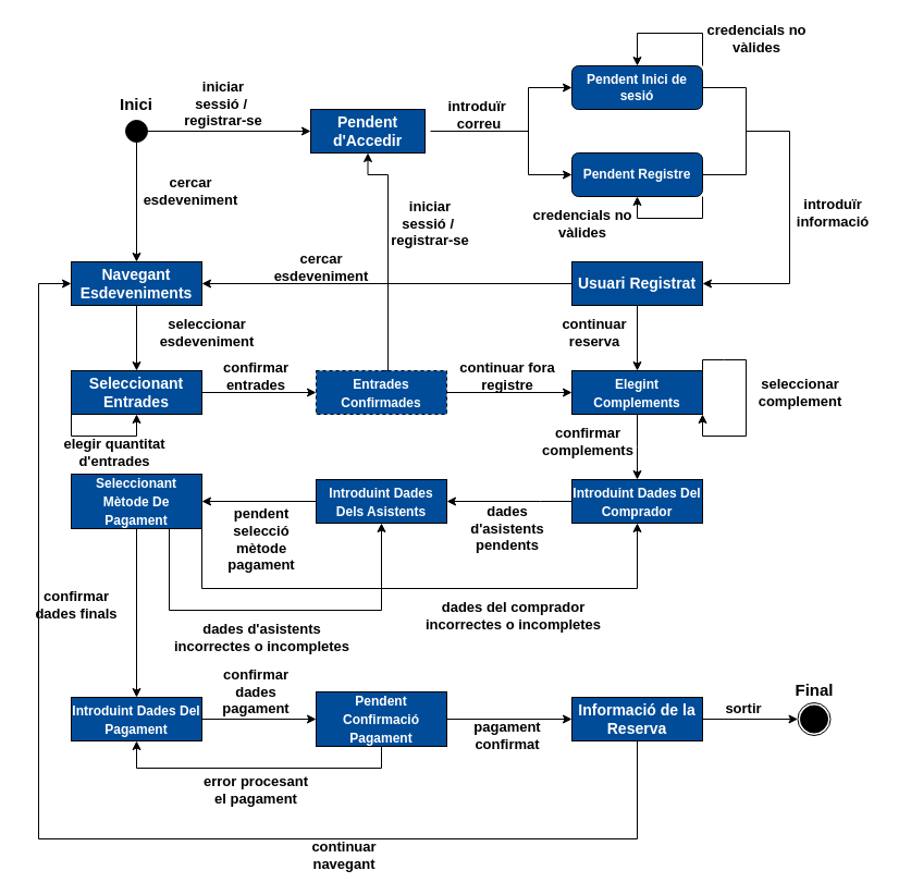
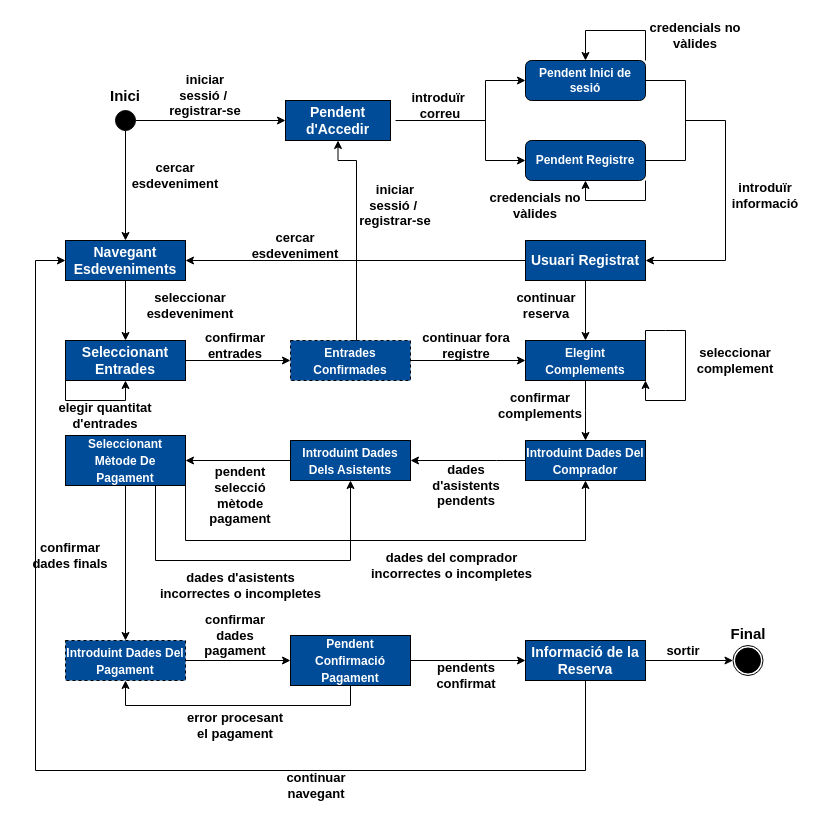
  <mxCell id="0" />
  <mxCell id="1" parent="0" />
  <mxCell id="2" style="edgeStyle=orthogonalEdgeStyle;rounded=0;orthogonalLoop=1;jettySize=auto;html=1;exitX=1;exitY=0.5;exitDx=0;exitDy=0;entryX=0;entryY=0.5;entryDx=0;entryDy=0;" parent="1" source="4" target="9" edge="1"><mxGeometry relative="1" as="geometry" /></mxCell>
  <mxCell id="3" style="edgeStyle=orthogonalEdgeStyle;rounded=0;orthogonalLoop=1;jettySize=auto;html=1;exitX=0.5;exitY=1;exitDx=0;exitDy=0;" parent="1" source="4" target="7" edge="1"><mxGeometry relative="1" as="geometry" /></mxCell>
  <mxCell id="4" value="" style="ellipse;whiteSpace=wrap;html=1;aspect=fixed;fillColor=#000000;" parent="1" vertex="1"><mxGeometry x="115" y="110" width="20" height="20" as="geometry" /></mxCell>
  <mxCell id="5" value="Inici" style="text;html=1;align=center;verticalAlign=middle;whiteSpace=wrap;rounded=0;fontStyle=1;fontSize=15;" parent="1" vertex="1"><mxGeometry x="95" y="80" width="60" height="30" as="geometry" /></mxCell>
  <mxCell id="6" value="cercar esdeveniment" style="text;html=1;align=center;verticalAlign=middle;whiteSpace=wrap;rounded=0;fontStyle=1;fontSize=13;" parent="1" vertex="1"><mxGeometry x="125" y="160" width="100" height="30" as="geometry" /></mxCell>
  <mxCell id="7" value="Navegant Esdeveniments" style="rounded=0;whiteSpace=wrap;html=1;fontColor=#FFFFFF;fillColor=#004C99;fontStyle=1;fontSize=14;" parent="1" vertex="1"><mxGeometry x="65" y="240" width="120" height="40" as="geometry" /></mxCell>
  <mxCell id="8" value="iniciar&lt;div&gt;sessió /&amp;nbsp;&lt;/div&gt;&lt;div&gt;registrar-se&lt;/div&gt;" style="text;html=1;align=center;verticalAlign=middle;whiteSpace=wrap;rounded=0;fontStyle=1;fontSize=13;" parent="1" vertex="1"><mxGeometry x="155" y="80" width="100" height="30" as="geometry" /></mxCell>
  <mxCell id="9" value="Pendent d'Accedir" style="rounded=0;whiteSpace=wrap;html=1;fontColor=#FFFFFF;fillColor=#004C99;fontStyle=1;fontSize=14;" parent="1" vertex="1"><mxGeometry x="285" y="100" width="105" height="40" as="geometry" /></mxCell>
  <mxCell id="10" value="introduïr&amp;nbsp;&lt;div&gt;correu&lt;/div&gt;" style="text;html=1;align=center;verticalAlign=middle;whiteSpace=wrap;rounded=0;fontStyle=1;fontSize=13;" parent="1" vertex="1"><mxGeometry x="390" y="90" width="100" height="30" as="geometry" /></mxCell>
  <mxCell id="11" value="&lt;b&gt;Pendent Inici de sesió&lt;/b&gt;" style="rounded=1;whiteSpace=wrap;html=1;fillColor=#004C99;fontColor=#FFFFFF;" parent="1" vertex="1"><mxGeometry x="525" y="60" width="120" height="40" as="geometry" /></mxCell>
  <mxCell id="12" value="&lt;b&gt;Pendent Registre&lt;/b&gt;" style="rounded=1;whiteSpace=wrap;html=1;fillColor=#004C99;fontColor=#FFFFFF;" parent="1" vertex="1"><mxGeometry x="525" y="140" width="120" height="40" as="geometry" /></mxCell>
  <mxCell id="13" value="" style="endArrow=classic;html=1;rounded=0;entryX=0;entryY=0.5;entryDx=0;entryDy=0;" parent="1" target="11" edge="1"><mxGeometry width="50" height="50" relative="1" as="geometry"><mxPoint x="485" y="80" as="sourcePoint" /><mxPoint x="485" y="190" as="targetPoint" /></mxGeometry></mxCell>
  <mxCell id="14" value="" style="endArrow=classic;html=1;rounded=0;entryX=0;entryY=0.5;entryDx=0;entryDy=0;" parent="1" target="12" edge="1"><mxGeometry width="50" height="50" relative="1" as="geometry"><mxPoint x="485" y="160" as="sourcePoint" /><mxPoint x="295" y="260" as="targetPoint" /></mxGeometry></mxCell>
  <mxCell id="15" value="" style="endArrow=classic;html=1;rounded=0;entryX=1;entryY=0.5;entryDx=0;entryDy=0;" parent="1" target="19" edge="1"><mxGeometry width="50" height="50" relative="1" as="geometry"><mxPoint x="685" y="120" as="sourcePoint" /><mxPoint x="725" y="200" as="targetPoint" /><Array as="points"><mxPoint x="725" y="120" /><mxPoint x="725" y="260" /></Array></mxGeometry></mxCell>
  <mxCell id="16" value="introduïr informació" style="text;html=1;align=center;verticalAlign=middle;whiteSpace=wrap;rounded=0;fontStyle=1;fontSize=13;" parent="1" vertex="1"><mxGeometry x="715" y="180" width="100" height="30" as="geometry" /></mxCell>
  <mxCell id="17" style="edgeStyle=orthogonalEdgeStyle;rounded=0;orthogonalLoop=1;jettySize=auto;html=1;exitX=0;exitY=0.5;exitDx=0;exitDy=0;entryX=1;entryY=0.5;entryDx=0;entryDy=0;" parent="1" source="19" target="7" edge="1"><mxGeometry relative="1" as="geometry"><mxPoint x="226" y="230" as="targetPoint" /></mxGeometry></mxCell>
  <mxCell id="18" style="edgeStyle=orthogonalEdgeStyle;rounded=0;orthogonalLoop=1;jettySize=auto;html=1;exitX=0.5;exitY=1;exitDx=0;exitDy=0;" parent="1" source="19" target="35" edge="1"><mxGeometry relative="1" as="geometry" /></mxCell>
  <mxCell id="19" value="Usuari Registrat" style="rounded=0;whiteSpace=wrap;html=1;fontColor=#FFFFFF;fillColor=#004C99;fontStyle=1;fontSize=14;" parent="1" vertex="1"><mxGeometry x="525" y="240" width="120" height="40" as="geometry" /></mxCell>
  <mxCell id="20" value="cercar esdeveniment" style="text;html=1;align=center;verticalAlign=middle;whiteSpace=wrap;rounded=0;fontStyle=1;fontSize=13;" parent="1" vertex="1"><mxGeometry x="245" y="230" width="100" height="30" as="geometry" /></mxCell>
  <mxCell id="21" value="" style="endArrow=classic;html=1;rounded=0;entryX=0.5;entryY=0;entryDx=0;entryDy=0;exitX=0.5;exitY=1;exitDx=0;exitDy=0;" parent="1" source="7" target="22" edge="1"><mxGeometry width="50" height="50" relative="1" as="geometry"><mxPoint x="125" y="280" as="sourcePoint" /><mxPoint x="245" y="320" as="targetPoint" /></mxGeometry></mxCell>
  <mxCell id="22" value="Seleccionant Entrades" style="rounded=0;whiteSpace=wrap;html=1;fontColor=#FFFFFF;fillColor=#004C99;fontStyle=1;fontSize=14;" parent="1" vertex="1"><mxGeometry x="65" y="340" width="120" height="40" as="geometry" /></mxCell>
  <mxCell id="23" value="seleccionar esdeveniment" style="text;html=1;align=center;verticalAlign=middle;whiteSpace=wrap;rounded=0;fontStyle=1;fontSize=13;" parent="1" vertex="1"><mxGeometry x="140" y="290" width="100" height="30" as="geometry" /></mxCell>
  <mxCell id="24" style="edgeStyle=orthogonalEdgeStyle;rounded=0;orthogonalLoop=1;jettySize=auto;html=1;exitX=1;exitY=0.5;exitDx=0;exitDy=0;entryX=0;entryY=0.5;entryDx=0;entryDy=0;" parent="1" source="26" target="35" edge="1"><mxGeometry relative="1" as="geometry" /></mxCell>
  <mxCell id="25" style="edgeStyle=orthogonalEdgeStyle;rounded=0;orthogonalLoop=1;jettySize=auto;html=1;entryX=0.5;entryY=1;entryDx=0;entryDy=0;exitX=0.5;exitY=0;exitDx=0;exitDy=0;" parent="1" source="26" target="9" edge="1"><mxGeometry relative="1" as="geometry"><mxPoint x="306" y="360" as="sourcePoint" /><Array as="points"><mxPoint x="356" y="340" /><mxPoint x="356" y="160" /><mxPoint x="338" y="160" /></Array></mxGeometry></mxCell>
  <mxCell id="26" value="&lt;font style=&quot;font-size: 12px;&quot;&gt;Entrades Confirmades&lt;/font&gt;" style="rounded=0;whiteSpace=wrap;html=1;fontColor=#FFFFFF;fillColor=#004C99;fontStyle=1;fontSize=14;dashed=1;" parent="1" vertex="1"><mxGeometry x="290" y="340" width="120" height="40" as="geometry" /></mxCell>
  <mxCell id="27" value="" style="endArrow=classic;html=1;rounded=0;entryX=0;entryY=0.5;entryDx=0;entryDy=0;exitX=1;exitY=0.5;exitDx=0;exitDy=0;" parent="1" source="22" target="26" edge="1"><mxGeometry width="50" height="50" relative="1" as="geometry"><mxPoint x="425" y="360" as="sourcePoint" /><mxPoint x="485" y="330" as="targetPoint" /></mxGeometry></mxCell>
  <mxCell id="28" value="confirmar entrades" style="text;html=1;align=center;verticalAlign=middle;whiteSpace=wrap;rounded=0;fontStyle=1;fontSize=13;" parent="1" vertex="1"><mxGeometry x="185" y="330" width="100" height="30" as="geometry" /></mxCell>
  <mxCell id="29" value="" style="endArrow=none;html=1;rounded=0;exitX=1.048;exitY=0.5;exitDx=0;exitDy=0;exitPerimeter=0;" parent="1" source="9" edge="1"><mxGeometry width="50" height="50" relative="1" as="geometry"><mxPoint x="455" y="170" as="sourcePoint" /><mxPoint x="485" y="120" as="targetPoint" /></mxGeometry></mxCell>
  <mxCell id="30" value="" style="endArrow=none;html=1;rounded=0;" parent="1" edge="1"><mxGeometry width="50" height="50" relative="1" as="geometry"><mxPoint x="485" y="160" as="sourcePoint" /><mxPoint x="485" y="80" as="targetPoint" /></mxGeometry></mxCell>
  <mxCell id="31" value="" style="endArrow=none;html=1;rounded=0;" parent="1" edge="1"><mxGeometry width="50" height="50" relative="1" as="geometry"><mxPoint x="685" y="160" as="sourcePoint" /><mxPoint x="685" y="80" as="targetPoint" /></mxGeometry></mxCell>
  <mxCell id="32" value="" style="endArrow=none;html=1;rounded=0;entryX=1;entryY=0.5;entryDx=0;entryDy=0;" parent="1" target="11" edge="1"><mxGeometry width="50" height="50" relative="1" as="geometry"><mxPoint x="685" y="80" as="sourcePoint" /><mxPoint x="505" y="120" as="targetPoint" /></mxGeometry></mxCell>
  <mxCell id="33" value="" style="endArrow=none;html=1;rounded=0;exitX=1;exitY=0.5;exitDx=0;exitDy=0;" parent="1" source="12" edge="1"><mxGeometry width="50" height="50" relative="1" as="geometry"><mxPoint x="455" y="170" as="sourcePoint" /><mxPoint x="685" y="160" as="targetPoint" /></mxGeometry></mxCell>
  <mxCell id="34" style="edgeStyle=orthogonalEdgeStyle;rounded=0;orthogonalLoop=1;jettySize=auto;html=1;exitX=0.5;exitY=1;exitDx=0;exitDy=0;entryX=0.5;entryY=0;entryDx=0;entryDy=0;" parent="1" source="35" edge="1"><mxGeometry relative="1" as="geometry"><mxPoint x="585" y="440" as="targetPoint" /></mxGeometry></mxCell>
  <mxCell id="35" value="&lt;font style=&quot;font-size: 12px;&quot;&gt;Elegint Complements&lt;/font&gt;" style="rounded=0;whiteSpace=wrap;html=1;fontColor=#FFFFFF;fillColor=#004C99;fontStyle=1;fontSize=14;" parent="1" vertex="1"><mxGeometry x="525" y="340" width="120" height="40" as="geometry" /></mxCell>
  <mxCell id="36" value="continuar reserva" style="text;html=1;align=center;verticalAlign=middle;whiteSpace=wrap;rounded=0;fontStyle=1;fontSize=13;" parent="1" vertex="1"><mxGeometry x="496" y="290" width="100" height="30" as="geometry" /></mxCell>
  <mxCell id="37" value="credencials no vàlides" style="text;html=1;align=center;verticalAlign=middle;whiteSpace=wrap;rounded=0;fontStyle=1;fontSize=13;" parent="1" vertex="1"><mxGeometry x="485" y="190" width="100" height="30" as="geometry" /></mxCell>
  <mxCell id="38" style="edgeStyle=orthogonalEdgeStyle;rounded=0;orthogonalLoop=1;jettySize=auto;html=1;exitX=1;exitY=0;exitDx=0;exitDy=0;entryX=0.5;entryY=0;entryDx=0;entryDy=0;" parent="1" source="11" target="11" edge="1"><mxGeometry relative="1" as="geometry"><Array as="points"><mxPoint x="645" y="30" /><mxPoint x="585" y="30" /></Array></mxGeometry></mxCell>
  <mxCell id="39" style="edgeStyle=orthogonalEdgeStyle;rounded=0;orthogonalLoop=1;jettySize=auto;html=1;exitX=1;exitY=1;exitDx=0;exitDy=0;entryX=0.5;entryY=1;entryDx=0;entryDy=0;" parent="1" source="12" target="12" edge="1"><mxGeometry relative="1" as="geometry" /></mxCell>
  <mxCell id="40" value="credencials no vàlides" style="text;html=1;align=center;verticalAlign=middle;whiteSpace=wrap;rounded=0;fontStyle=1;fontSize=13;" parent="1" vertex="1"><mxGeometry x="645" y="20" width="100" height="30" as="geometry" /></mxCell>
  <mxCell id="41" value="continuar fora registre" style="text;html=1;align=center;verticalAlign=middle;whiteSpace=wrap;rounded=0;fontStyle=1;fontSize=13;" parent="1" vertex="1"><mxGeometry x="416" y="330" width="100" height="30" as="geometry" /></mxCell>
  <mxCell id="42" value="iniciar&lt;div&gt;sessió /&amp;nbsp;&lt;/div&gt;&lt;div&gt;registrar-se&lt;/div&gt;" style="text;html=1;align=center;verticalAlign=middle;whiteSpace=wrap;rounded=0;fontStyle=1;fontSize=13;" parent="1" vertex="1"><mxGeometry x="345" y="190" width="100" height="30" as="geometry" /></mxCell>
  <mxCell id="43" style="edgeStyle=orthogonalEdgeStyle;rounded=0;orthogonalLoop=1;jettySize=auto;html=1;exitX=1;exitY=0;exitDx=0;exitDy=0;entryX=1;entryY=1;entryDx=0;entryDy=0;" parent="1" source="35" target="35" edge="1"><mxGeometry relative="1" as="geometry"><Array as="points"><mxPoint x="665" y="330" /><mxPoint x="685" y="330" /><mxPoint x="685" y="400" /><mxPoint x="665" y="400" /></Array></mxGeometry></mxCell>
  <mxCell id="44" value="seleccionar complement" style="text;html=1;align=center;verticalAlign=middle;whiteSpace=wrap;rounded=0;fontStyle=1;fontSize=13;" parent="1" vertex="1"><mxGeometry x="685" y="345" width="100" height="30" as="geometry" /></mxCell>
  <mxCell id="45" style="edgeStyle=orthogonalEdgeStyle;rounded=0;orthogonalLoop=1;jettySize=auto;html=1;exitX=0;exitY=1;exitDx=0;exitDy=0;entryX=0.5;entryY=1;entryDx=0;entryDy=0;" parent="1" source="22" target="22" edge="1"><mxGeometry relative="1" as="geometry" /></mxCell>
  <mxCell id="46" value="elegir quantitat d'entrades" style="text;html=1;align=center;verticalAlign=middle;whiteSpace=wrap;rounded=0;fontStyle=1;fontSize=13;" parent="1" vertex="1"><mxGeometry x="55" y="400" width="100" height="30" as="geometry" /></mxCell>
  <mxCell id="47" value="confirmar complements" style="text;html=1;align=center;verticalAlign=middle;whiteSpace=wrap;rounded=0;fontStyle=1;fontSize=13;" parent="1" vertex="1"><mxGeometry x="490" y="390" width="100" height="30" as="geometry" /></mxCell>
  <mxCell id="48" style="edgeStyle=orthogonalEdgeStyle;rounded=0;orthogonalLoop=1;jettySize=auto;html=1;exitX=0;exitY=0.5;exitDx=0;exitDy=0;" edge="1" parent="1" source="49" target="51"><mxGeometry relative="1" as="geometry"><Array as="points"><mxPoint x="496" y="460" /><mxPoint x="496" y="460" /></Array></mxGeometry></mxCell>
  <mxCell id="49" value="&lt;font style=&quot;font-size: 12px;&quot;&gt;Introduint Dades Del Comprador&lt;/font&gt;" style="rounded=0;whiteSpace=wrap;html=1;fontColor=#FFFFFF;fillColor=#004C99;fontStyle=1;fontSize=14;" vertex="1" parent="1"><mxGeometry x="525" y="440" width="120" height="40" as="geometry" /></mxCell>
  <mxCell id="50" style="edgeStyle=orthogonalEdgeStyle;rounded=0;orthogonalLoop=1;jettySize=auto;html=1;exitX=0;exitY=0.5;exitDx=0;exitDy=0;entryX=1;entryY=0.5;entryDx=0;entryDy=0;" edge="1" parent="1" source="51" target="56"><mxGeometry relative="1" as="geometry" /></mxCell>
  <mxCell id="51" value="&lt;font style=&quot;font-size: 12px;&quot;&gt;Introduint Dades Dels Asistents&lt;/font&gt;" style="rounded=0;whiteSpace=wrap;html=1;fontColor=#FFFFFF;fillColor=#004C99;fontStyle=1;fontSize=14;" vertex="1" parent="1"><mxGeometry x="290" y="440" width="120" height="40" as="geometry" /></mxCell>
  <mxCell id="52" value="dades d'asistents pendents" style="text;html=1;align=center;verticalAlign=middle;whiteSpace=wrap;rounded=0;fontStyle=1;fontSize=13;" vertex="1" parent="1"><mxGeometry x="416" y="470" width="100" height="30" as="geometry" /></mxCell>
  <mxCell id="53" style="edgeStyle=orthogonalEdgeStyle;rounded=0;orthogonalLoop=1;jettySize=auto;html=1;exitX=1;exitY=1;exitDx=0;exitDy=0;entryX=0.5;entryY=1;entryDx=0;entryDy=0;" edge="1" parent="1" source="56" target="49"><mxGeometry relative="1" as="geometry"><Array as="points"><mxPoint x="185" y="540" /><mxPoint x="585" y="540" /></Array></mxGeometry></mxCell>
  <mxCell id="54" style="edgeStyle=orthogonalEdgeStyle;rounded=0;orthogonalLoop=1;jettySize=auto;html=1;exitX=0.75;exitY=1;exitDx=0;exitDy=0;entryX=0.5;entryY=1;entryDx=0;entryDy=0;" edge="1" parent="1" source="56" target="51"><mxGeometry relative="1" as="geometry"><Array as="points"><mxPoint x="155" y="560" /><mxPoint x="350" y="560" /></Array></mxGeometry></mxCell>
  <mxCell id="55" style="edgeStyle=orthogonalEdgeStyle;rounded=0;orthogonalLoop=1;jettySize=auto;html=1;exitX=0.5;exitY=1;exitDx=0;exitDy=0;" edge="1" parent="1" source="56" target="61"><mxGeometry relative="1" as="geometry" /></mxCell>
  <mxCell id="56" value="&lt;font style=&quot;font-size: 12px;&quot;&gt;Seleccionant Mètode De Pagament&lt;/font&gt;" style="rounded=0;whiteSpace=wrap;html=1;fontColor=#FFFFFF;fillColor=#004C99;fontStyle=1;fontSize=14;" vertex="1" parent="1"><mxGeometry x="65" y="435" width="120" height="50" as="geometry" /></mxCell>
  <mxCell id="57" value="pendent selecció mètode pagament" style="text;html=1;align=center;verticalAlign=middle;whiteSpace=wrap;rounded=0;fontStyle=1;fontSize=13;" vertex="1" parent="1"><mxGeometry x="190" y="480" width="100" height="30" as="geometry" /></mxCell>
  <mxCell id="58" value="dades d'asistents incorrectes o incompletes" style="text;html=1;align=center;verticalAlign=middle;whiteSpace=wrap;rounded=0;fontStyle=1;fontSize=13;" vertex="1" parent="1"><mxGeometry x="155" y="570" width="171" height="30" as="geometry" /></mxCell>
- <mxCell id="59" value="dades del comprador incorrectes o incompletes" style="text;html=1;align=center;verticalAlign=middle;whiteSpace=wrap;rounded=0;fontStyle=1;fontSize=13;" vertex="1" parent="1"><mxGeometry x="386" y="550" width="171" height="30" as="geometry" /></mxCell>
+ <mxCell id="59" value="dades del comprador incorrectes o incompletes" style="text;html=1;align=center;verticalAlign=middle;whiteSpace=wrap;rounded=0;fontStyle=1;fontSize=13;" vertex="1" parent="1"><mxGeometry x="366" y="550" width="171" height="30" as="geometry" /></mxCell>
  <mxCell id="60" style="edgeStyle=orthogonalEdgeStyle;rounded=0;orthogonalLoop=1;jettySize=auto;html=1;exitX=1;exitY=0.5;exitDx=0;exitDy=0;entryX=0;entryY=0.5;entryDx=0;entryDy=0;" edge="1" parent="1" source="61" target="66"><mxGeometry relative="1" as="geometry" /></mxCell>
- <mxCell id="61" value="&lt;font style=&quot;font-size: 12px;&quot;&gt;Introduint Dades Del Pagament&lt;/font&gt;" style="rounded=0;whiteSpace=wrap;html=1;fontColor=#FFFFFF;fillColor=#004C99;fontStyle=1;fontSize=14;" vertex="1" parent="1"><mxGeometry x="65" y="640" width="120" height="40" as="geometry" /></mxCell>
+ <mxCell id="61" value="&lt;font style=&quot;font-size: 12px;&quot;&gt;Introduint Dades Del Pagament&lt;/font&gt;" style="rounded=0;whiteSpace=wrap;html=1;fontColor=#FFFFFF;fillColor=#004C99;fontStyle=1;fontSize=14;dashed=1;" vertex="1" parent="1"><mxGeometry x="65" y="640" width="120" height="40" as="geometry" /></mxCell>
  <mxCell id="62" value="confirmar dades finals" style="text;html=1;align=center;verticalAlign=middle;whiteSpace=wrap;rounded=0;fontStyle=1;fontSize=13;" vertex="1" parent="1"><mxGeometry x="20" y="540" width="100" height="30" as="geometry" /></mxCell>
  <mxCell id="63" value="error procesant el pagament" style="text;html=1;align=center;verticalAlign=middle;whiteSpace=wrap;rounded=0;fontStyle=1;fontSize=13;" vertex="1" parent="1"><mxGeometry x="185" y="710" width="100" height="30" as="geometry" /></mxCell>
  <mxCell id="64" style="edgeStyle=orthogonalEdgeStyle;rounded=0;orthogonalLoop=1;jettySize=auto;html=1;exitX=0.5;exitY=1;exitDx=0;exitDy=0;entryX=0.5;entryY=1;entryDx=0;entryDy=0;" edge="1" parent="1" source="66" target="61"><mxGeometry relative="1" as="geometry" /></mxCell>
  <mxCell id="65" style="edgeStyle=orthogonalEdgeStyle;rounded=0;orthogonalLoop=1;jettySize=auto;html=1;exitX=1;exitY=0.5;exitDx=0;exitDy=0;entryX=0;entryY=0.5;entryDx=0;entryDy=0;" edge="1" parent="1" source="66" target="70"><mxGeometry relative="1" as="geometry" /></mxCell>
  <mxCell id="66" value="&lt;font style=&quot;font-size: 12px;&quot;&gt;Pendent Confirmació Pagament&lt;/font&gt;" style="rounded=0;whiteSpace=wrap;html=1;fontColor=#FFFFFF;fillColor=#004C99;fontStyle=1;fontSize=14;" vertex="1" parent="1"><mxGeometry x="290" y="635" width="120" height="50" as="geometry" /></mxCell>
  <mxCell id="67" value="confirmar dades pagament" style="text;html=1;align=center;verticalAlign=middle;whiteSpace=wrap;rounded=0;fontStyle=1;fontSize=13;" vertex="1" parent="1"><mxGeometry x="185" y="620" width="100" height="30" as="geometry" /></mxCell>
  <mxCell id="68" style="edgeStyle=orthogonalEdgeStyle;rounded=0;orthogonalLoop=1;jettySize=auto;html=1;exitX=0.5;exitY=1;exitDx=0;exitDy=0;entryX=0;entryY=0.5;entryDx=0;entryDy=0;" edge="1" parent="1" source="70" target="7"><mxGeometry relative="1" as="geometry"><Array as="points"><mxPoint x="585" y="770" /><mxPoint x="35" y="770" /><mxPoint x="35" y="260" /></Array></mxGeometry></mxCell>
  <mxCell id="69" style="edgeStyle=orthogonalEdgeStyle;rounded=0;orthogonalLoop=1;jettySize=auto;html=1;exitX=1;exitY=0.5;exitDx=0;exitDy=0;entryX=0;entryY=0.5;entryDx=0;entryDy=0;" edge="1" parent="1" source="70" target="74"><mxGeometry relative="1" as="geometry" /></mxCell>
  <mxCell id="70" value="Informació de la Reserva" style="rounded=0;whiteSpace=wrap;html=1;fontColor=#FFFFFF;fillColor=#004C99;fontStyle=1;fontSize=14;" vertex="1" parent="1"><mxGeometry x="525" y="640" width="120" height="40" as="geometry" /></mxCell>
- <mxCell id="71" value="pagament confirmat" style="text;html=1;align=center;verticalAlign=middle;whiteSpace=wrap;rounded=0;fontStyle=1;fontSize=13;" vertex="1" parent="1"><mxGeometry x="416" y="660" width="100" height="30" as="geometry" /></mxCell>
+ <mxCell id="71" value="pendents confirmat" style="text;html=1;align=center;verticalAlign=middle;whiteSpace=wrap;rounded=0;fontStyle=1;fontSize=13;" vertex="1" parent="1"><mxGeometry x="416" y="660" width="100" height="30" as="geometry" /></mxCell>
  <mxCell id="72" value="continuar navegant" style="text;html=1;align=center;verticalAlign=middle;whiteSpace=wrap;rounded=0;fontStyle=1;fontSize=13;" vertex="1" parent="1"><mxGeometry x="266" y="770" width="100" height="30" as="geometry" /></mxCell>
  <mxCell id="73" value="sortir" style="text;html=1;align=center;verticalAlign=middle;whiteSpace=wrap;rounded=0;fontStyle=1;fontSize=13;" vertex="1" parent="1"><mxGeometry x="632.5" y="635" width="100" height="30" as="geometry" /></mxCell>
  <mxCell id="74" value="" style="ellipse;whiteSpace=wrap;html=1;aspect=fixed;" vertex="1" parent="1"><mxGeometry x="732.5" y="645" width="30" height="30" as="geometry" /></mxCell>
  <mxCell id="75" value="" style="ellipse;whiteSpace=wrap;html=1;aspect=fixed;fillColor=#000000;" vertex="1" parent="1"><mxGeometry x="735" y="647.5" width="25" height="25" as="geometry" /></mxCell>
  <mxCell id="76" value="Final" style="text;html=1;align=center;verticalAlign=middle;whiteSpace=wrap;rounded=0;fontStyle=1;fontSize=15;" vertex="1" parent="1"><mxGeometry x="717.5" y="617.5" width="60" height="30" as="geometry" /></mxCell>
